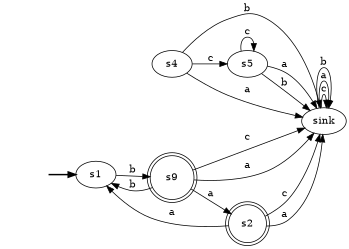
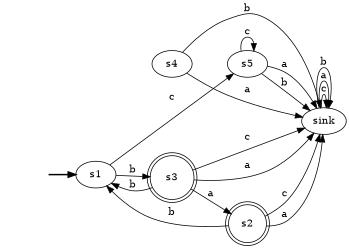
  digraph {
    rankdir=LR
    fake [style=invisible]
    s1 [root=true]
    s5
-   s3 [shape=doublecircle label=s9]
+   s3 [shape=doublecircle]
    s4
    sink
    s2 [shape=doublecircle]
    fake -> s1 [style=bold]
-   s4 -> s5 [label=c]
+   s1 -> s5 [label=c]
    s1 -> s3 [label=b]
    s5 -> s5 [label=c]
    s5 -> sink [label=b]
    s5 -> sink [label=a]
    s3 -> s1 [label=b]
    s3 -> sink [label=c]
    s3 -> sink [label=a]
    s3 -> s2 [label=a]
    s4 -> sink [label=b]
    s4 -> sink [label=a]
    sink -> sink [label=c]
    sink -> sink [label=a]
    sink -> sink [label=b]
-   s2 -> s1 [label=a]
+   s2 -> s1 [label=b]
    s2 -> sink [label=c]
    s2 -> sink [label=a]
  }
